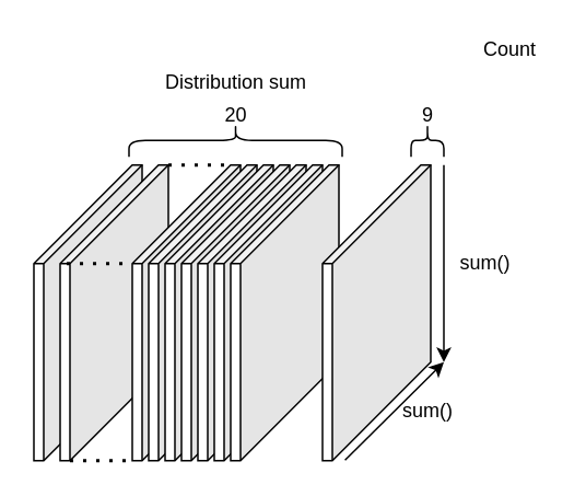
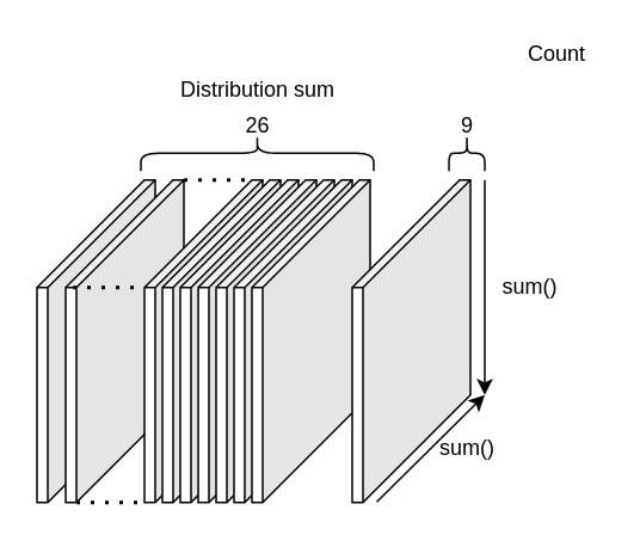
  <mxCell id="0" />
  <mxCell id="1" parent="0" />
  <mxCell id="2" value="" style="shape=cube;whiteSpace=wrap;html=1;boundedLbl=1;backgroundOutline=1;darkOpacity=0.05;darkOpacity2=0.1;size=60;flipH=1;flipV=0;" parent="1" vertex="1"><mxGeometry x="20" y="100" width="66" height="180" as="geometry" /></mxCell>
  <mxCell id="3" value="" style="shape=cube;whiteSpace=wrap;html=1;boundedLbl=1;backgroundOutline=1;darkOpacity=0.05;darkOpacity2=0.1;size=60;flipH=1;flipV=0;" parent="1" vertex="1"><mxGeometry x="36" y="100" width="66" height="180" as="geometry" /></mxCell>
  <mxCell id="4" value="" style="shape=cube;whiteSpace=wrap;html=1;boundedLbl=1;backgroundOutline=1;darkOpacity=0.05;darkOpacity2=0.1;size=60;flipH=1;flipV=0;" parent="1" vertex="1"><mxGeometry x="80" y="100" width="66" height="180" as="geometry" /></mxCell>
  <mxCell id="5" value="" style="shape=cube;whiteSpace=wrap;html=1;boundedLbl=1;backgroundOutline=1;darkOpacity=0.05;darkOpacity2=0.1;size=60;flipH=1;flipV=0;" parent="1" vertex="1"><mxGeometry x="90" y="100" width="66" height="180" as="geometry" /></mxCell>
  <mxCell id="6" value="" style="shape=cube;whiteSpace=wrap;html=1;boundedLbl=1;backgroundOutline=1;darkOpacity=0.05;darkOpacity2=0.1;size=60;flipH=1;flipV=0;" parent="1" vertex="1"><mxGeometry x="100" y="100" width="66" height="180" as="geometry" /></mxCell>
  <mxCell id="7" value="" style="shape=cube;whiteSpace=wrap;html=1;boundedLbl=1;backgroundOutline=1;darkOpacity=0.05;darkOpacity2=0.1;size=60;flipH=1;flipV=0;" parent="1" vertex="1"><mxGeometry x="110" y="100" width="66" height="180" as="geometry" /></mxCell>
  <mxCell id="8" value="" style="shape=cube;whiteSpace=wrap;html=1;boundedLbl=1;backgroundOutline=1;darkOpacity=0.05;darkOpacity2=0.1;size=60;flipH=1;flipV=0;" parent="1" vertex="1"><mxGeometry x="120" y="100" width="66" height="180" as="geometry" /></mxCell>
  <mxCell id="9" value="" style="shape=cube;whiteSpace=wrap;html=1;boundedLbl=1;backgroundOutline=1;darkOpacity=0.05;darkOpacity2=0.1;size=60;flipH=1;flipV=0;" parent="1" vertex="1"><mxGeometry x="130" y="100" width="66" height="180" as="geometry" /></mxCell>
  <mxCell id="10" value="" style="shape=cube;whiteSpace=wrap;html=1;boundedLbl=1;backgroundOutline=1;darkOpacity=0.05;darkOpacity2=0.1;size=60;flipH=1;flipV=0;" parent="1" vertex="1"><mxGeometry x="140" y="100" width="66" height="180" as="geometry" /></mxCell>
  <mxCell id="11" value="" style="endArrow=none;dashed=1;html=1;dashPattern=1 3;strokeWidth=2;exitX=0;exitY=0;exitDx=60;exitDy=180;exitPerimeter=0;entryX=1;entryY=1;entryDx=0;entryDy=0;entryPerimeter=0;" parent="1" source="3" target="4" edge="1"><mxGeometry width="50" height="50" relative="1" as="geometry"><mxPoint x="100" y="200" as="sourcePoint" /><mxPoint x="150" y="150" as="targetPoint" /></mxGeometry></mxCell>
  <mxCell id="12" value="" style="endArrow=none;dashed=1;html=1;dashPattern=1 3;strokeWidth=2;entryX=0;entryY=0;entryDx=66;entryDy=60;entryPerimeter=0;exitX=0.939;exitY=0.333;exitDx=0;exitDy=0;exitPerimeter=0;" parent="1" source="3" target="4" edge="1"><mxGeometry width="50" height="50" relative="1" as="geometry"><mxPoint x="52" y="290" as="sourcePoint" /><mxPoint x="60" y="300" as="targetPoint" /></mxGeometry></mxCell>
  <mxCell id="13" value="" style="endArrow=none;dashed=1;html=1;dashPattern=1 3;strokeWidth=2;entryX=0;entryY=0;entryDx=6;entryDy=0;entryPerimeter=0;exitX=0;exitY=0;exitDx=0;exitDy=0;exitPerimeter=0;" parent="1" source="3" target="4" edge="1"><mxGeometry width="50" height="50" relative="1" as="geometry"><mxPoint x="50.026" y="169.94" as="sourcePoint" /><mxPoint x="90" y="170" as="targetPoint" /></mxGeometry></mxCell>
  <mxCell id="14" value="" style="shape=cube;whiteSpace=wrap;html=1;boundedLbl=1;backgroundOutline=1;darkOpacity=0.05;darkOpacity2=0.1;size=60;flipH=1;flipV=0;" parent="1" vertex="1"><mxGeometry x="196" y="100" width="66" height="180" as="geometry" /></mxCell>
  <mxCell id="15" value="" style="group" parent="1" vertex="1" connectable="0"><mxGeometry x="78" y="60" width="130" height="35" as="geometry" /></mxCell>
  <mxCell id="16" value="" style="shape=curlyBracket;whiteSpace=wrap;html=1;rounded=1;rotation=90;" parent="15" vertex="1"><mxGeometry x="55" y="-40" width="20" height="130" as="geometry" /></mxCell>
- <mxCell id="17" value="20" style="text;html=1;align=center;verticalAlign=middle;resizable=0;points=[];autosize=1;" parent="15" vertex="1"><mxGeometry x="50" width="30" height="20" as="geometry" /></mxCell>
+ <mxCell id="17" value="26" style="text;html=1;align=center;verticalAlign=middle;resizable=0;points=[];autosize=1;" parent="15" vertex="1"><mxGeometry x="50" width="30" height="20" as="geometry" /></mxCell>
  <mxCell id="18" value="" style="shape=curlyBracket;whiteSpace=wrap;html=1;rounded=1;direction=south;" parent="1" vertex="1"><mxGeometry x="250" y="75" width="20" height="20" as="geometry" /></mxCell>
  <mxCell id="19" value="9" style="text;html=1;align=center;verticalAlign=middle;resizable=0;points=[];autosize=1;" parent="1" vertex="1"><mxGeometry x="250" y="60" width="20" height="20" as="geometry" /></mxCell>
  <mxCell id="20" value="Distribution sum" style="text;html=1;align=center;verticalAlign=middle;resizable=0;points=[];autosize=1;" parent="1" vertex="1"><mxGeometry x="93" y="40" width="100" height="20" as="geometry" /></mxCell>
  <mxCell id="21" value="Count" style="text;html=1;align=center;verticalAlign=middle;resizable=0;points=[];autosize=1;" parent="1" vertex="1"><mxGeometry x="285" y="20" width="50" height="20" as="geometry" /></mxCell>
  <mxCell id="22" value="" style="endArrow=classic;html=1;" parent="1" edge="1"><mxGeometry width="50" height="50" relative="1" as="geometry"><mxPoint x="270" y="100" as="sourcePoint" /><mxPoint x="270" y="220" as="targetPoint" /></mxGeometry></mxCell>
  <mxCell id="23" value="" style="endArrow=classic;html=1;exitX=0.792;exitY=0.998;exitDx=0;exitDy=0;exitPerimeter=0;" parent="1" source="14" edge="1"><mxGeometry width="50" height="50" relative="1" as="geometry"><mxPoint x="280" y="260" as="sourcePoint" /><mxPoint x="270" y="220" as="targetPoint" /></mxGeometry></mxCell>
  <mxCell id="24" value="sum()" style="text;html=1;align=center;verticalAlign=middle;resizable=0;points=[];autosize=1;" parent="1" vertex="1"><mxGeometry x="270" y="150" width="50" height="20" as="geometry" /></mxCell>
  <mxCell id="25" value="sum()" style="text;html=1;align=center;verticalAlign=middle;resizable=0;points=[];autosize=1;" parent="1" vertex="1"><mxGeometry x="235" y="240" width="50" height="20" as="geometry" /></mxCell>
